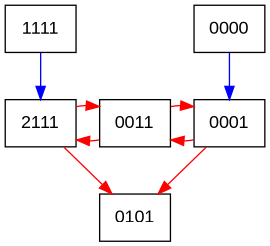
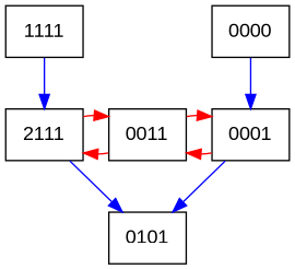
  digraph {
    fontname="Liberation Sans"
    node [fontname="Liberation Sans" shape=box]
    edge [color=red fontname="Liberation Sans"]
    0001
    0011
    n3 [label=2111]
    0000
    1111
    0101
    subgraph sub_1 {
      rank=same
      0001
      0011
      n3
    }
    subgraph sub_2 {
      rank=same
      0000
      1111
    }
    subgraph sub_3 {
      rank=same
      0101
    }
    0001 -> 0011
-   0001 -> 0101
+   0001 -> 0101 [color=blue]
    0011 -> 0001
    0011 -> n3
    n3 -> 0011
-   n3 -> 0101
+   n3 -> 0101 [color=blue]
    0000 -> 0001 [color=blue]
    1111 -> n3 [color=blue]
  }
